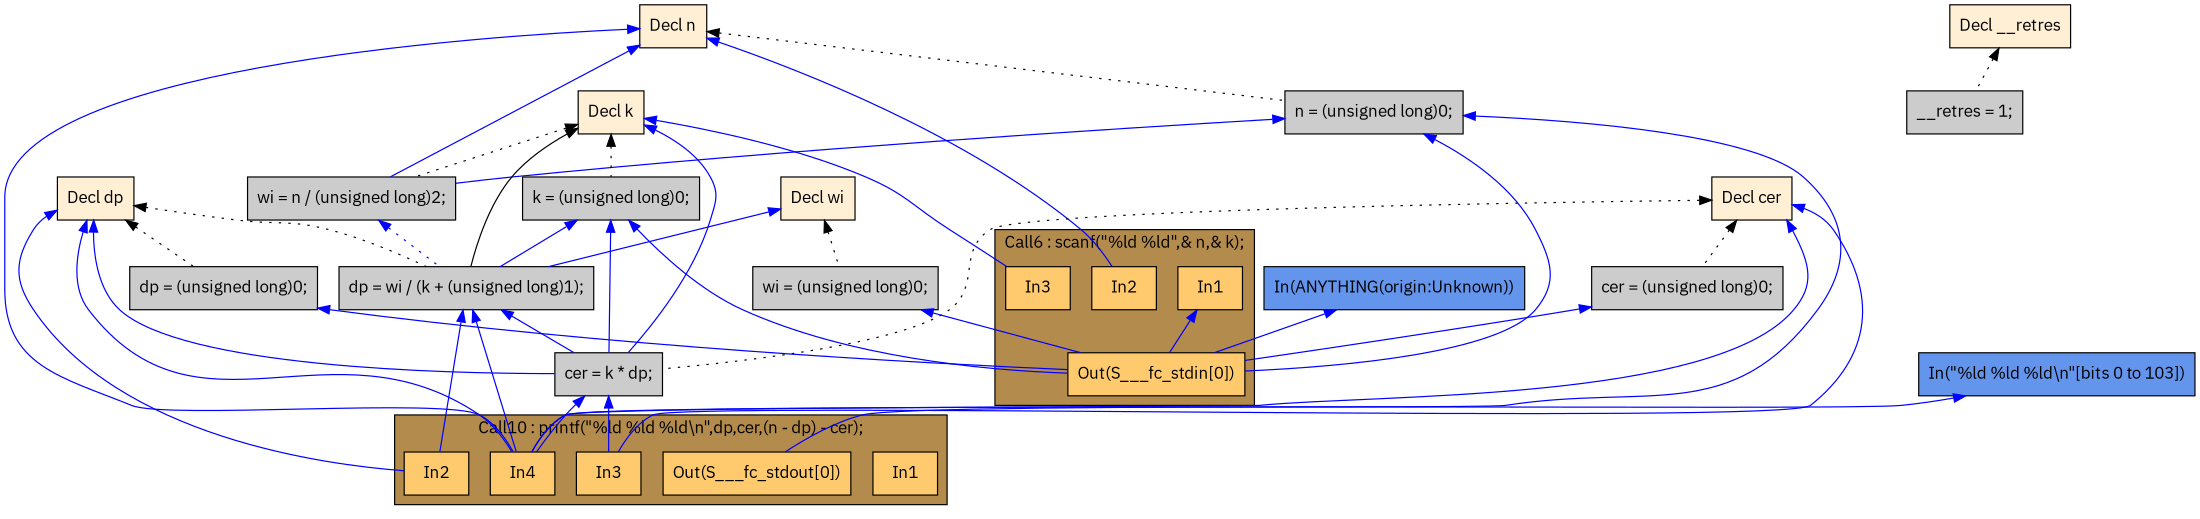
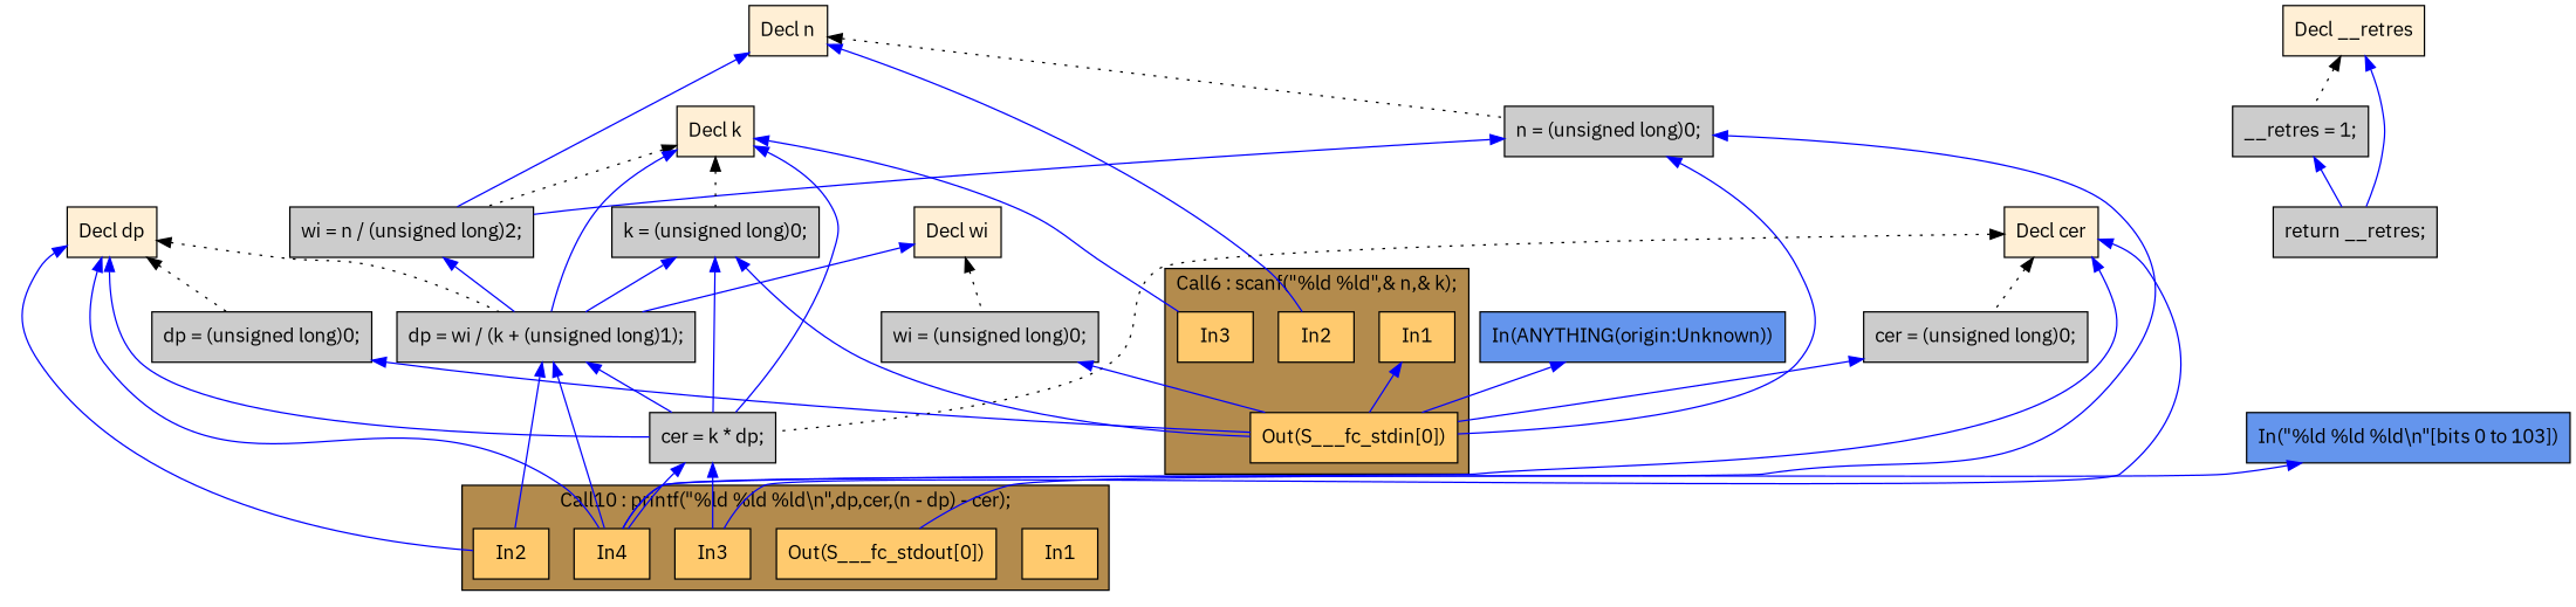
  digraph {
    fontname="IBM Plex Sans"
    rankdir=TB
    node [fillcolor="#CCCCCC" fontname="IBM Plex Sans" shape=box style=filled]
    edge [color="#0000FF" dir=back fontname="IBM Plex Sans"]
    n1 [fillcolor="#FFCA6E" label=In1]
    n2 [fillcolor="#FFCA6E" label=In2]
    n3 [fillcolor="#FFCA6E" label=In3]
    n4 [fillcolor="#FFCA6E" label=In4]
    n5 [fillcolor="#FFCA6E" label="Out(S___fc_stdout[0])"]
    n6 [fillcolor="#FFCA6E" label=In1]
    n7 [fillcolor="#FFCA6E" label=In2]
    n8 [fillcolor="#FFCA6E" label=In3]
    n9 [fillcolor="#FFCA6E" label="Out(S___fc_stdin[0])"]
    n10 [fillcolor="#FFEFD5" label="Decl n"]
    n11 [label="n = (unsigned long)0;"]
    n12 [label="wi = n / (unsigned long)2;"]
    n13 [label="dp = wi / (k + (unsigned long)1);"]
    n14 [fillcolor="#FFEFD5" label="Decl k"]
    n15 [label="k = (unsigned long)0;"]
    n16 [label="cer = k * dp;"]
    n17 [fillcolor="#FFEFD5" label="Decl dp"]
    n18 [label="dp = (unsigned long)0;"]
    n19 [fillcolor="#FFEFD5" label="Decl cer"]
    n20 [label="cer = (unsigned long)0;"]
    n21 [fillcolor="#FFEFD5" label="Decl wi"]
    n22 [label="wi = (unsigned long)0;"]
    n23 [fillcolor="#FFEFD5" label="Decl __retres"]
    n24 [label="__retres = 1;"]
+   n25 [label="return __retres;"]
    n26 [fillcolor="#6495ED" label="In(\"%ld %ld %ld\\n\"[bits 0 to 103])"]
    n27 [fillcolor="#6495ED" label="In(ANYTHING(origin:Unknown))"]
    subgraph cluster_1 {
      fillcolor="#B38B4D"
      label="Call10 : printf(\"%ld %ld %ld\\n\",dp,cer,(n - dp) - cer);"
      style=filled
      n1
      n2
      n3
      n4
      n5
    }
    subgraph cluster_2 {
      fillcolor="#B38B4D"
      label="Call6 : scanf(\"%ld %ld\",& n,& k);"
      style=filled
      n6
      n7
      n8
      n9
    }
    n6 -> n9
-   n10 -> n4
    n10 -> n7
    n10 -> n11 [color="#000000" style=dotted]
    n10 -> n12
    n11 -> n4
    n11 -> n9
    n11 -> n12
-   n12 -> n13 [style=dotted]
+   n12 -> n13
    n13 -> n2
    n13 -> n4
    n13 -> n16
    n14 -> n8
    n14 -> n12 [color="#000000" style=dotted]
-   n14 -> n13 [color="#000000"]
+   n14 -> n13
    n14 -> n15 [color="#000000" style=dotted]
    n14 -> n16
    n15 -> n9
    n15 -> n13
    n15 -> n16
    n16 -> n3
    n16 -> n4
    n17 -> n2
    n17 -> n4
    n17 -> n13 [color="#000000" style=dotted]
    n17 -> n16
    n17 -> n18 [color="#000000" style=dotted]
    n18 -> n9
    n19 -> n3
    n19 -> n4
    n19 -> n16 [color="#000000" style=dotted]
    n19 -> n20 [color="#000000" style=dotted]
    n20 -> n9
    n21 -> n13
    n21 -> n22 [color="#000000" style=dotted]
    n22 -> n9
    n23 -> n24 [color="#000000" style=dotted]
+   n23 -> n25
+   n24 -> n25
    n26 -> n5
    n27 -> n9
  }
